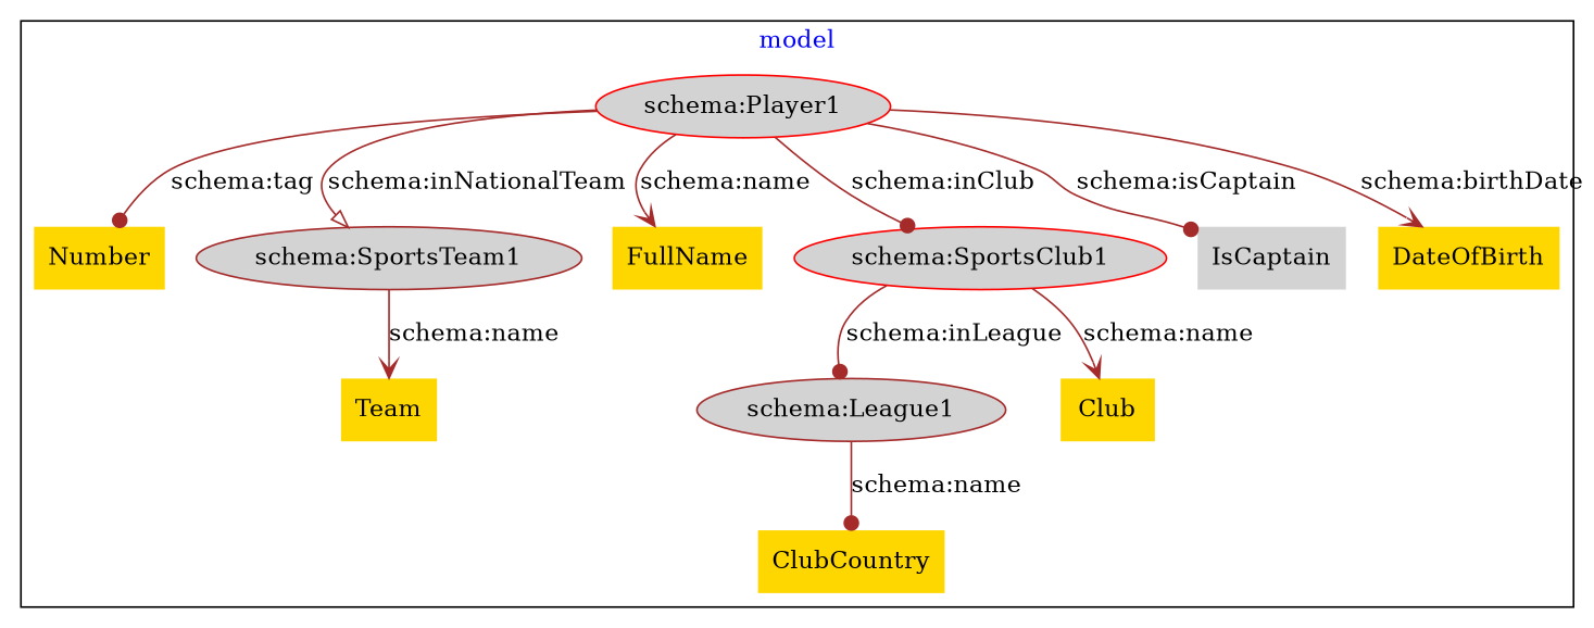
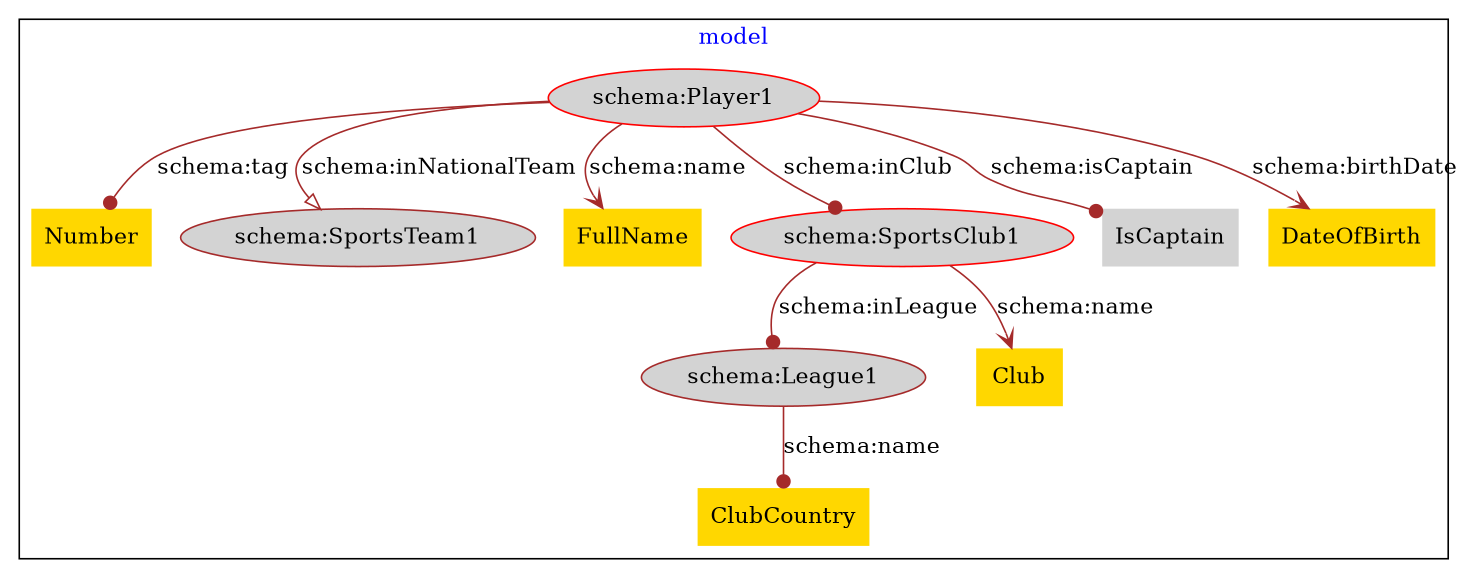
  digraph {
    fontcolor=blue
    remincross=true
    node [color=brown fillcolor=gold style=filled shape=plaintext]
    edge [arrowhead=dot color=brown fontcolor=black]
    n1 [color=red fillcolor=lightgray label="schema:Player1" shape=""]
    n2 [label=Number]
    n3 [fillcolor=lightgray label="schema:SportsTeam1" shape=""]
-   n4 [label=Team]
    n5 [color=gray40 label=FullName]
    n6 [fillcolor=lightgray label="schema:League1" shape=""]
    n7 [color=red label=ClubCountry]
    n8 [color=red fillcolor=lightgray label="schema:SportsClub1" shape=""]
    n9 [color=red label=Club]
    n10 [fillcolor=lightgray label=IsCaptain]
    n11 [label=DateOfBirth]
    subgraph cluster_1 {
      label=model
      n1
      n2
      n3
-     n4
      n5
      n6
      n7
      n8
      n9
      n10
      n11
    }
    n1 -> n2 [label="schema:tag"]
    n1 -> n3 [arrowhead=onormal label="schema:inNationalTeam"]
    n1 -> n5 [arrowhead=vee label="schema:name"]
    n1 -> n8 [label="schema:inClub"]
    n1 -> n10 [label="schema:isCaptain"]
    n1 -> n11 [arrowhead=vee label="schema:birthDate"]
-   n3 -> n4 [arrowhead=vee label="schema:name"]
    n6 -> n7 [label="schema:name"]
    n8 -> n6 [label="schema:inLeague"]
    n8 -> n9 [arrowhead=vee label="schema:name"]
  }
